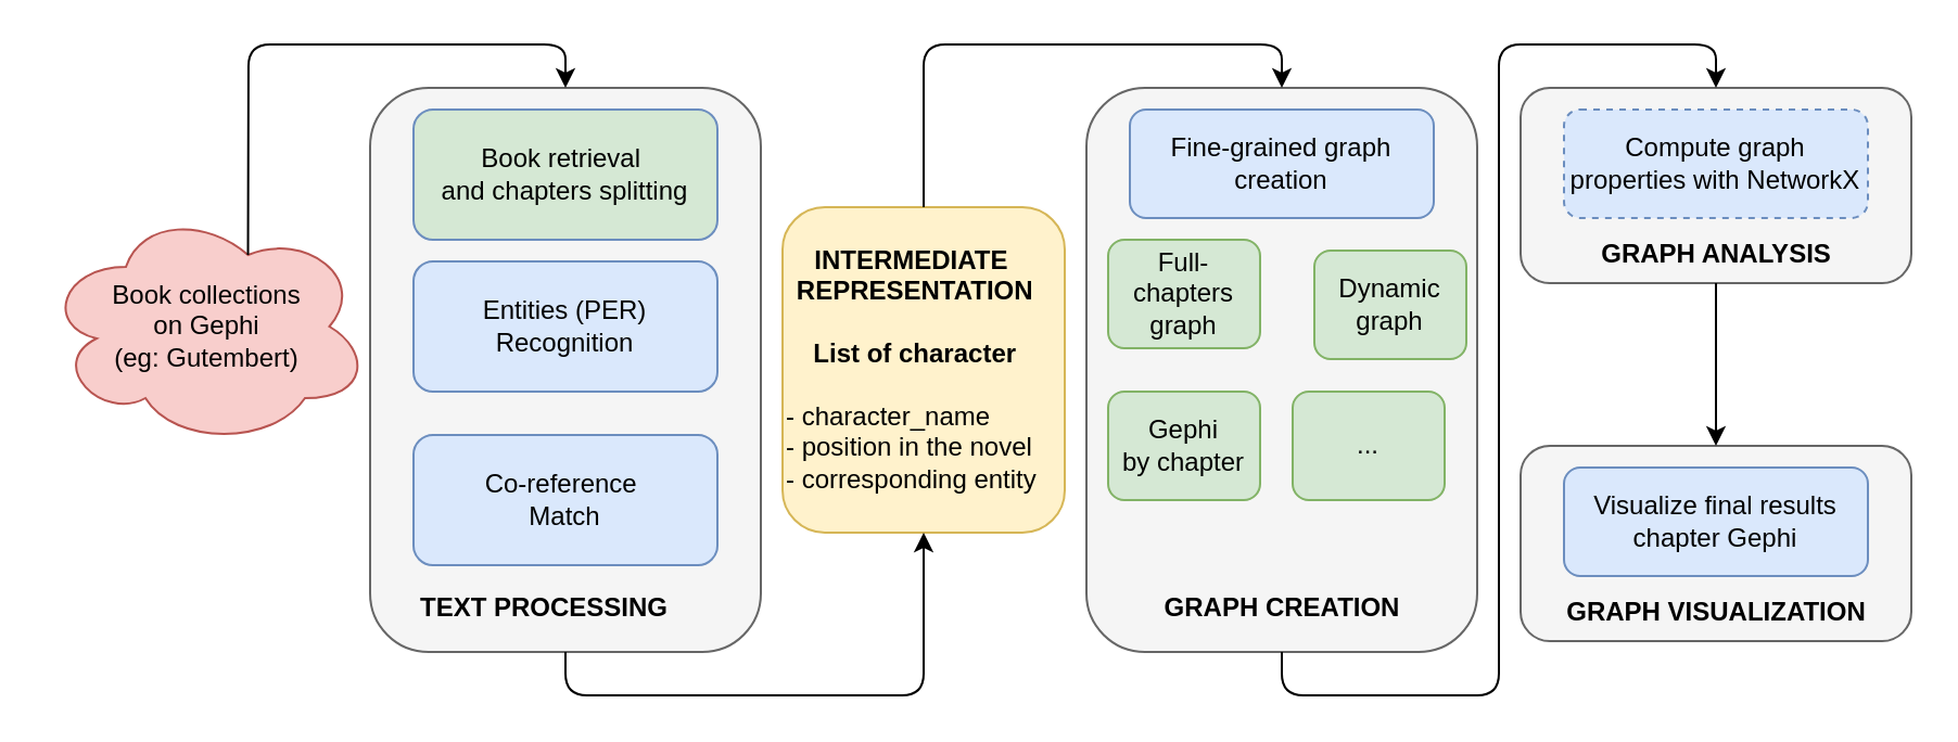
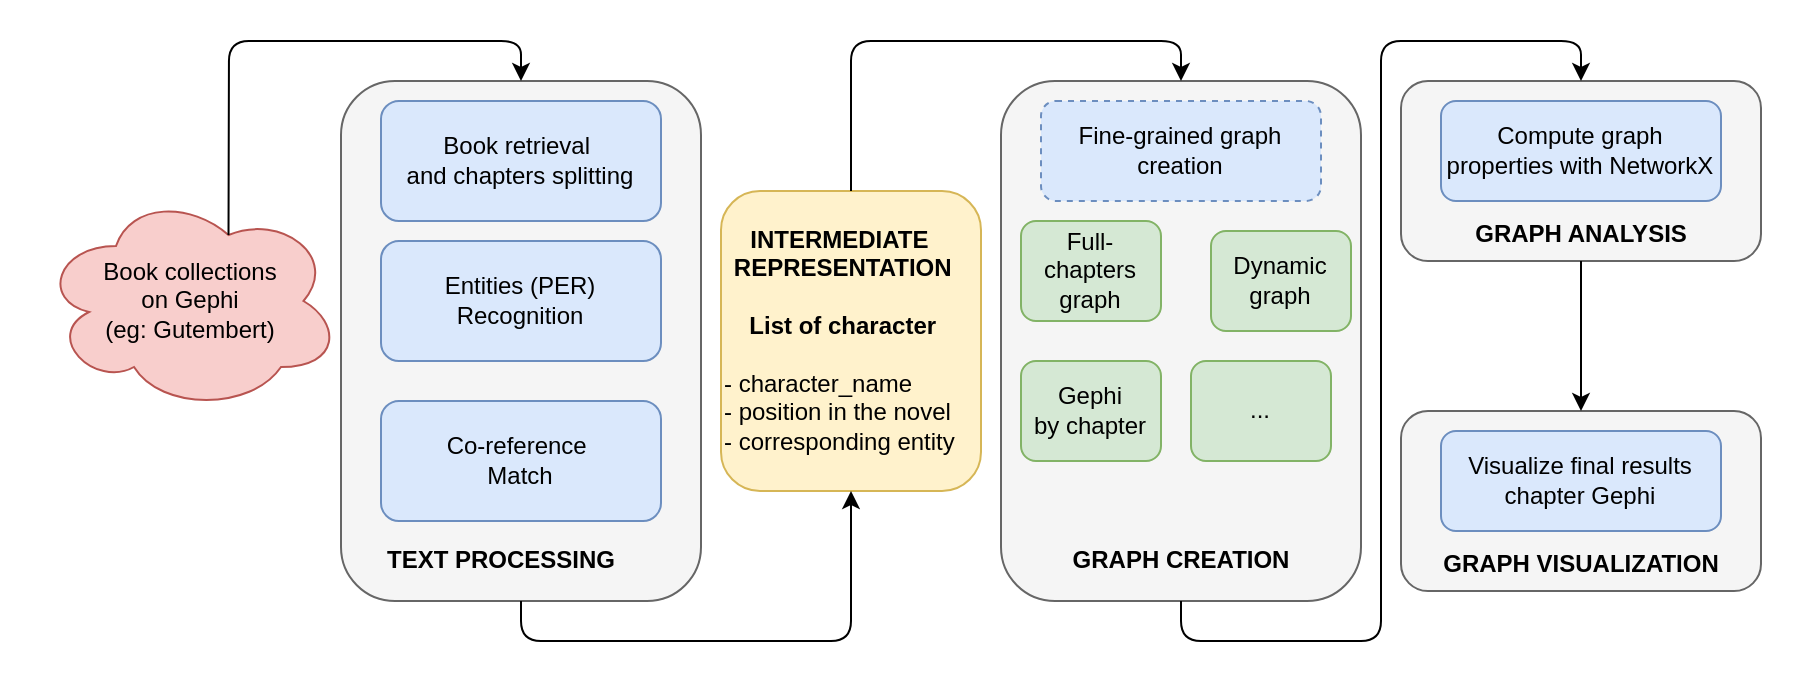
  <mxCell id="0" />
  <mxCell id="1" parent="0" />
  <mxCell id="2" value="" style="rounded=1;whiteSpace=wrap;html=1;fillColor=#f5f5f5;strokeColor=#666666;fontColor=#333333;" vertex="1" parent="1"><mxGeometry x="500" y="40" width="180" height="260" as="geometry" /></mxCell>
  <mxCell id="3" value="" style="rounded=1;whiteSpace=wrap;html=1;fillColor=#f5f5f5;strokeColor=#666666;fontColor=#333333;" vertex="1" parent="1"><mxGeometry x="170" y="40" width="180" height="260" as="geometry" /></mxCell>
  <mxCell id="4" value="Book collections&lt;br&gt;on Gephi&lt;br&gt;(eg: Gutembert)" style="ellipse;shape=cloud;whiteSpace=wrap;html=1;fillColor=#f8cecc;strokeColor=#b85450;" vertex="1" parent="1"><mxGeometry y="95" width="150" height="110" as="geometry" x="20" /></mxCell>
- <mxCell id="5" value="Book retrieval&amp;nbsp;&lt;br&gt;and chapters splitting" style="rounded=1;whiteSpace=wrap;html=1;fillColor=#d5e8d4;strokeColor=#6c8ebf;" vertex="1" parent="1"><mxGeometry x="190" y="50" width="140" height="60" as="geometry" /></mxCell>
+ <mxCell id="5" value="Book retrieval&amp;nbsp;&lt;br&gt;and chapters splitting" style="rounded=1;whiteSpace=wrap;html=1;fillColor=#dae8fc;strokeColor=#6c8ebf;" vertex="1" parent="1"><mxGeometry x="190" y="50" width="140" height="60" as="geometry" /></mxCell>
  <mxCell id="6" value="Entities (PER) Recognition" style="rounded=1;whiteSpace=wrap;html=1;fillColor=#dae8fc;strokeColor=#6c8ebf;" vertex="1" parent="1"><mxGeometry x="190" y="120" width="140" height="60" as="geometry" /></mxCell>
  <mxCell id="7" value="Co-reference&amp;nbsp;&lt;br&gt;Match" style="rounded=1;whiteSpace=wrap;html=1;fillColor=#dae8fc;strokeColor=#6c8ebf;" vertex="1" parent="1"><mxGeometry x="190" y="200" width="140" height="60" as="geometry" /></mxCell>
  <mxCell id="8" value="&lt;div style=&quot;text-align: center&quot;&gt;&lt;span&gt;&lt;b&gt;INTERMEDIATE&amp;nbsp;&lt;/b&gt;&lt;/span&gt;&lt;/div&gt;&lt;div style=&quot;text-align: center&quot;&gt;&lt;span&gt;&lt;b&gt;REPRESENTATION&lt;/b&gt;&lt;/span&gt;&lt;/div&gt;&lt;div style=&quot;text-align: center&quot;&gt;&lt;span&gt;&lt;b&gt;&lt;br&gt;&lt;/b&gt;&lt;/span&gt;&lt;/div&gt;&lt;div style=&quot;text-align: center&quot;&gt;&lt;span&gt;&lt;b&gt;List of character&lt;/b&gt;&lt;/span&gt;&lt;/div&gt;&lt;div style=&quot;text-align: center&quot;&gt;&lt;span&gt;&lt;b&gt;&lt;br&gt;&lt;/b&gt;&lt;/span&gt;&lt;/div&gt;&lt;div&gt;&lt;span&gt;- character_name&lt;/span&gt;&lt;/div&gt;- position in the novel&lt;br&gt;- corresponding entity&amp;nbsp;" style="rounded=1;whiteSpace=wrap;html=1;fillColor=#fff2cc;strokeColor=#d6b656;align=left;" vertex="1" parent="1"><mxGeometry x="360" y="95" width="130" height="150" as="geometry" /></mxCell>
  <mxCell id="9" value="&lt;b&gt;TEXT PROCESSING&lt;/b&gt;" style="text;html=1;align=center;verticalAlign=middle;resizable=0;points=[];autosize=1;" vertex="1" parent="1"><mxGeometry x="185" y="270" width="130" height="20" as="geometry" /></mxCell>
  <mxCell id="10" value="&lt;b&gt;GRAPH CREATION&lt;/b&gt;" style="text;html=1;align=center;verticalAlign=middle;resizable=0;points=[];autosize=1;" vertex="1" parent="1"><mxGeometry x="530" y="270" width="120" height="20" as="geometry" /></mxCell>
- <mxCell id="11" value="Fine-grained graph&lt;br&gt;creation" style="rounded=1;whiteSpace=wrap;html=1;fillColor=#dae8fc;strokeColor=#6c8ebf;" vertex="1" parent="1"><mxGeometry x="520" y="50" width="140" height="50" as="geometry" /></mxCell>
+ <mxCell id="11" value="Fine-grained graph&lt;br&gt;creation" style="rounded=1;whiteSpace=wrap;html=1;fillColor=#dae8fc;strokeColor=#6c8ebf;dashed=1;" vertex="1" parent="1"><mxGeometry x="520" y="50" width="140" height="50" as="geometry" /></mxCell>
  <mxCell id="12" value="Full-chapters&lt;br&gt;graph" style="rounded=1;whiteSpace=wrap;html=1;fillColor=#d5e8d4;strokeColor=#82b366;" vertex="1" parent="1"><mxGeometry x="510" y="110" width="70" height="50" as="geometry" /></mxCell>
  <mxCell id="13" value="Dynamic&lt;br&gt;graph" style="rounded=1;whiteSpace=wrap;html=1;fillColor=#d5e8d4;strokeColor=#82b366;" vertex="1" parent="1"><mxGeometry x="605" y="115" width="70" height="50" as="geometry" /></mxCell>
  <mxCell id="14" value="Gephi&lt;br&gt;by chapter" style="rounded=1;whiteSpace=wrap;html=1;fillColor=#d5e8d4;strokeColor=#82b366;" vertex="1" parent="1"><mxGeometry x="510" y="180" width="70" height="50" as="geometry" /></mxCell>
  <mxCell id="15" value="..." style="rounded=1;whiteSpace=wrap;html=1;fillColor=#d5e8d4;strokeColor=#82b366;" vertex="1" parent="1"><mxGeometry x="595" y="180" width="70" height="50" as="geometry" /></mxCell>
  <mxCell id="16" value="" style="rounded=1;whiteSpace=wrap;html=1;fillColor=#f5f5f5;strokeColor=#666666;fontColor=#333333;" vertex="1" parent="1"><mxGeometry x="700" y="40" width="180" height="90" as="geometry" /></mxCell>
  <mxCell id="17" value="&lt;b&gt;GRAPH ANALYSIS&lt;/b&gt;" style="text;html=1;align=center;verticalAlign=middle;resizable=0;points=[];autosize=1;" vertex="1" parent="1"><mxGeometry x="730" y="107" width="120" height="20" as="geometry" /></mxCell>
- <mxCell id="18" value="Compute graph properties with NetworkX" style="rounded=1;whiteSpace=wrap;html=1;fillColor=#dae8fc;strokeColor=#6c8ebf;dashed=1;" vertex="1" parent="1"><mxGeometry x="720" y="50" width="140" height="50" as="geometry" /></mxCell>
+ <mxCell id="18" value="Compute graph properties with NetworkX" style="rounded=1;whiteSpace=wrap;html=1;fillColor=#dae8fc;strokeColor=#6c8ebf;" vertex="1" parent="1"><mxGeometry x="720" y="50" width="140" height="50" as="geometry" /></mxCell>
  <mxCell id="19" value="" style="rounded=1;whiteSpace=wrap;html=1;fillColor=#f5f5f5;strokeColor=#666666;fontColor=#333333;" vertex="1" parent="1"><mxGeometry x="700" y="205" width="180" height="90" as="geometry" /></mxCell>
  <mxCell id="20" value="&lt;b&gt;GRAPH VISUALIZATION&lt;/b&gt;" style="text;html=1;align=center;verticalAlign=middle;resizable=0;points=[];autosize=1;" vertex="1" parent="1"><mxGeometry x="715" y="272" width="150" height="20" as="geometry" /></mxCell>
  <mxCell id="21" value="Visualize final results &lt;br&gt;chapter Gephi" style="rounded=1;whiteSpace=wrap;html=1;fillColor=#dae8fc;strokeColor=#6c8ebf;" vertex="1" parent="1"><mxGeometry x="720" y="215" width="140" height="50" as="geometry" /></mxCell>
  <mxCell id="22" value="" style="endArrow=classic;html=1;exitX=0.625;exitY=0.2;exitDx=0;exitDy=0;exitPerimeter=0;" edge="1" parent="1" source="4"><mxGeometry width="50" height="50" relative="1" as="geometry"><mxPoint x="430" y="150" as="sourcePoint" /><mxPoint x="260" y="40" as="targetPoint" /><Array as="points"><mxPoint x="114" y="20" /><mxPoint x="260" y="20" /></Array></mxGeometry></mxCell>
  <mxCell id="23" value="" style="endArrow=classic;html=1;exitX=0.5;exitY=1;exitDx=0;exitDy=0;entryX=0.5;entryY=1;entryDx=0;entryDy=0;" edge="1" parent="1" source="3" target="8"><mxGeometry width="50" height="50" relative="1" as="geometry"><mxPoint x="430" y="190" as="sourcePoint" /><mxPoint x="480" y="140" as="targetPoint" /><Array as="points"><mxPoint x="260" y="320" /><mxPoint x="425" y="320" /></Array></mxGeometry></mxCell>
  <mxCell id="24" value="" style="endArrow=classic;html=1;entryX=0.5;entryY=0;entryDx=0;entryDy=0;exitX=0.5;exitY=0;exitDx=0;exitDy=0;" edge="1" parent="1" source="8" target="2"><mxGeometry width="50" height="50" relative="1" as="geometry"><mxPoint x="430" y="190" as="sourcePoint" /><mxPoint x="480" y="140" as="targetPoint" /><Array as="points"><mxPoint x="425" y="20" /><mxPoint x="590" y="20" /></Array></mxGeometry></mxCell>
  <mxCell id="25" value="" style="endArrow=classic;html=1;exitX=0.5;exitY=1;exitDx=0;exitDy=0;entryX=0.5;entryY=0;entryDx=0;entryDy=0;" edge="1" parent="1" source="2" target="16"><mxGeometry width="50" height="50" relative="1" as="geometry"><mxPoint x="430" y="190" as="sourcePoint" /><mxPoint x="480" y="140" as="targetPoint" /><Array as="points"><mxPoint x="590" y="320" /><mxPoint x="690" y="320" /><mxPoint x="690" y="20" /><mxPoint x="790" y="20" /></Array></mxGeometry></mxCell>
  <mxCell id="26" value="" style="endArrow=classic;html=1;entryX=0.5;entryY=0;entryDx=0;entryDy=0;exitX=0.5;exitY=1;exitDx=0;exitDy=0;" edge="1" parent="1" source="16" target="19"><mxGeometry width="50" height="50" relative="1" as="geometry"><mxPoint x="430" y="190" as="sourcePoint" /><mxPoint x="480" y="140" as="targetPoint" /></mxGeometry></mxCell>
